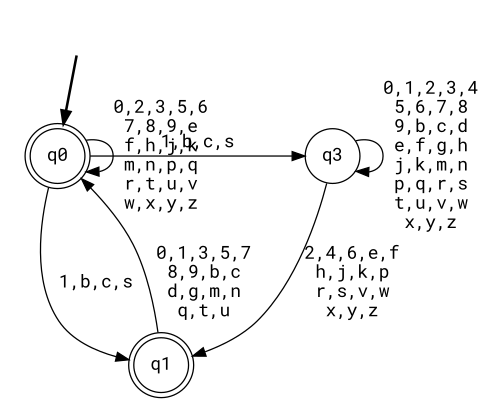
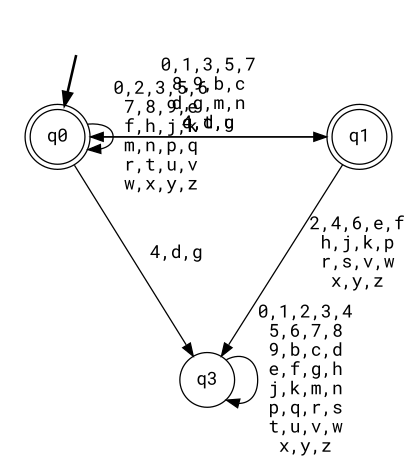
  digraph {
    fontname="Roboto Mono"
    rankdir=TB
    node [fontname="Roboto Mono" shape=doublecircle style="rounded,filled" color=black fillcolor=white]
    edge [fontname="Roboto Mono"]
    __start0 [height=0 shape=none style=invis width=0 color="" fillcolor=""]
    n2 [label=q0]
    n3 [label=q1]
    n4 [label=q3 shape=circle style=filled]
    subgraph cluster_1 {
      nodesep=0.15
      ranksep=0.15
      style=invis
      __start0
      n2
    }
    __start0 -> n2 [penwidth=2]
    n2 -> n2 [label="0,2,3,5,6\n7,8,9,e\nf,h,j,k\nm,n,p,q\nr,t,u,v\nw,x,y,z"]
-   n2 -> n3 [label="1,b,c,s"]
-   n2 -> n4 [label="1,b,c,s"]
+   n2 -> n3 [label="4,d,g"]
+   n2 -> n4 [label="4,d,g"]
    n3 -> n2 [label="0,1,3,5,7\n8,9,b,c\nd,g,m,n\nq,t,u"]
-   n4 -> n3 [label="2,4,6,e,f\nh,j,k,p\nr,s,v,w\nx,y,z"]
+   n3 -> n4 [label="2,4,6,e,f\nh,j,k,p\nr,s,v,w\nx,y,z"]
    n4 -> n4 [label="0,1,2,3,4\n5,6,7,8\n9,b,c,d\ne,f,g,h\nj,k,m,n\np,q,r,s\nt,u,v,w\nx,y,z"]
  }
